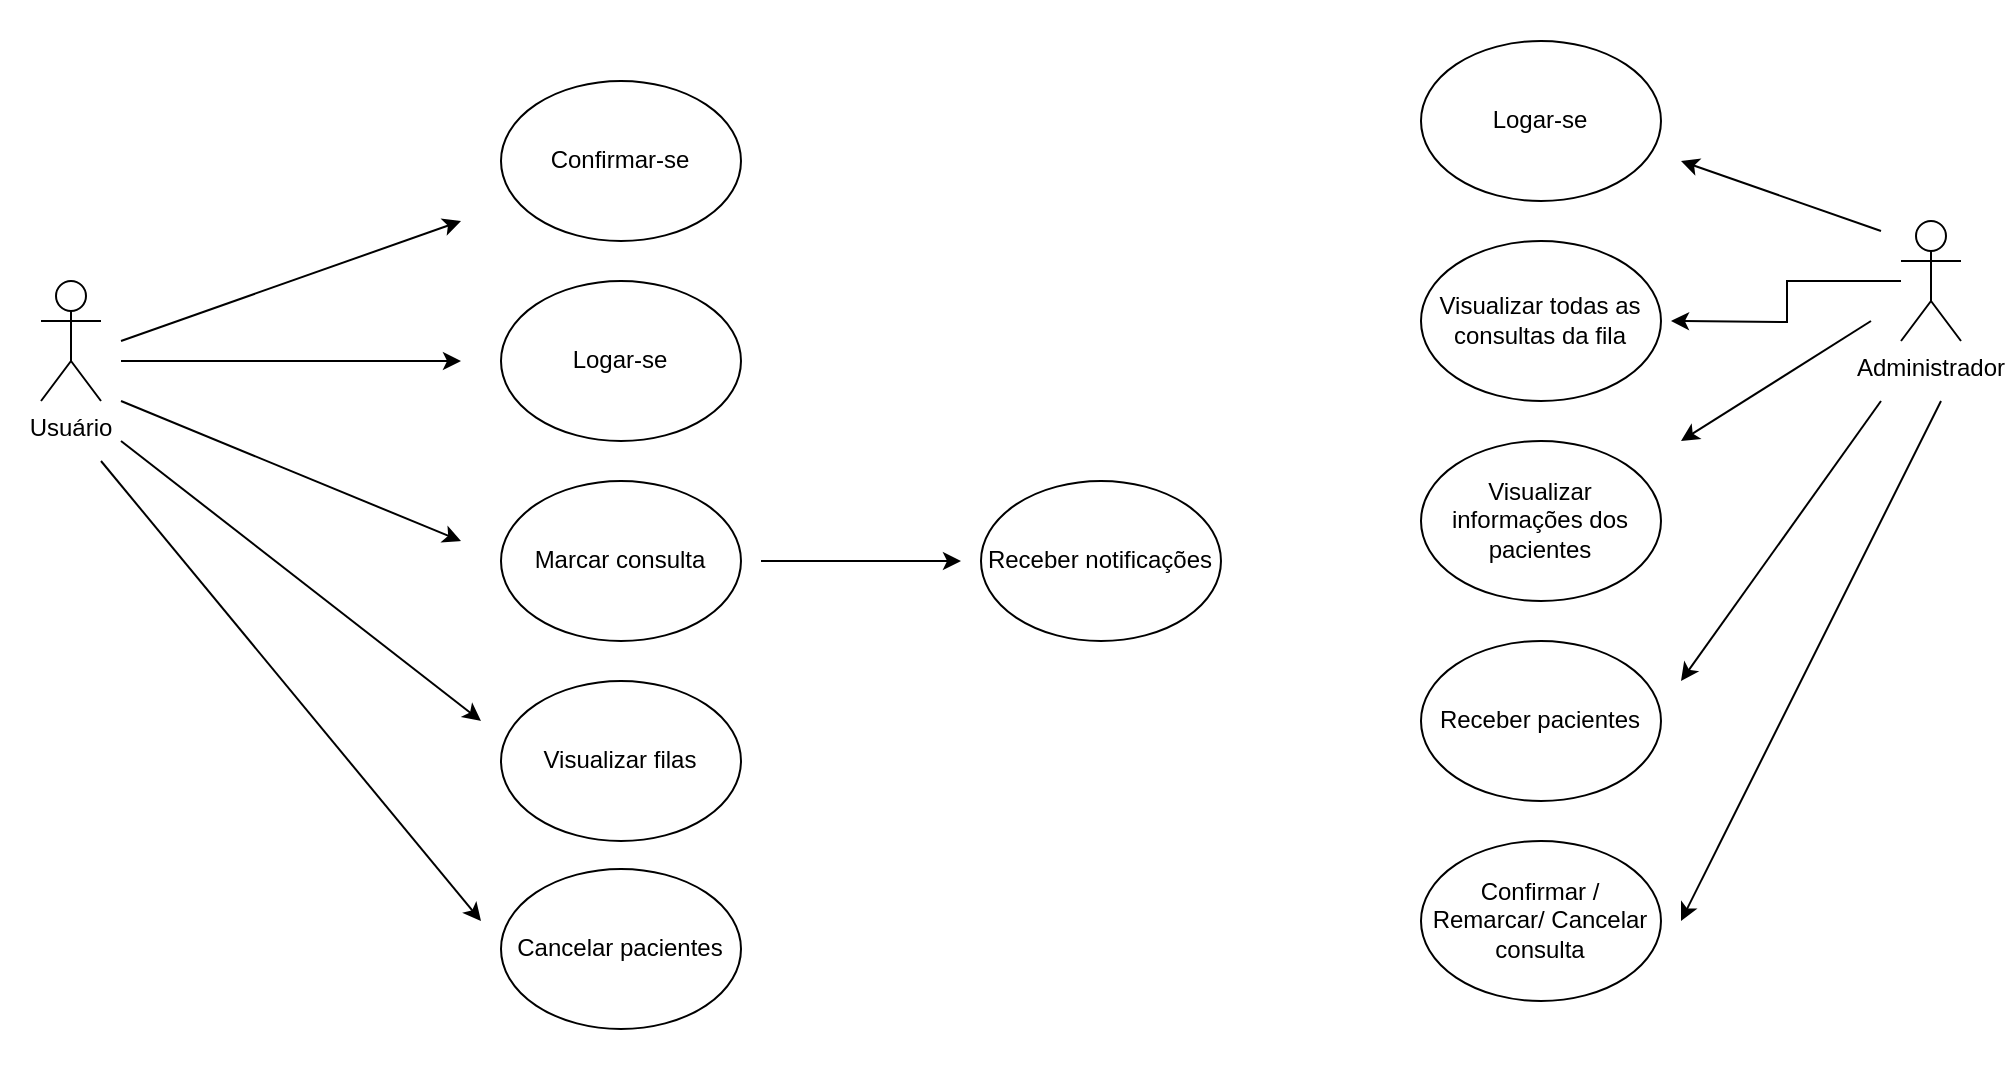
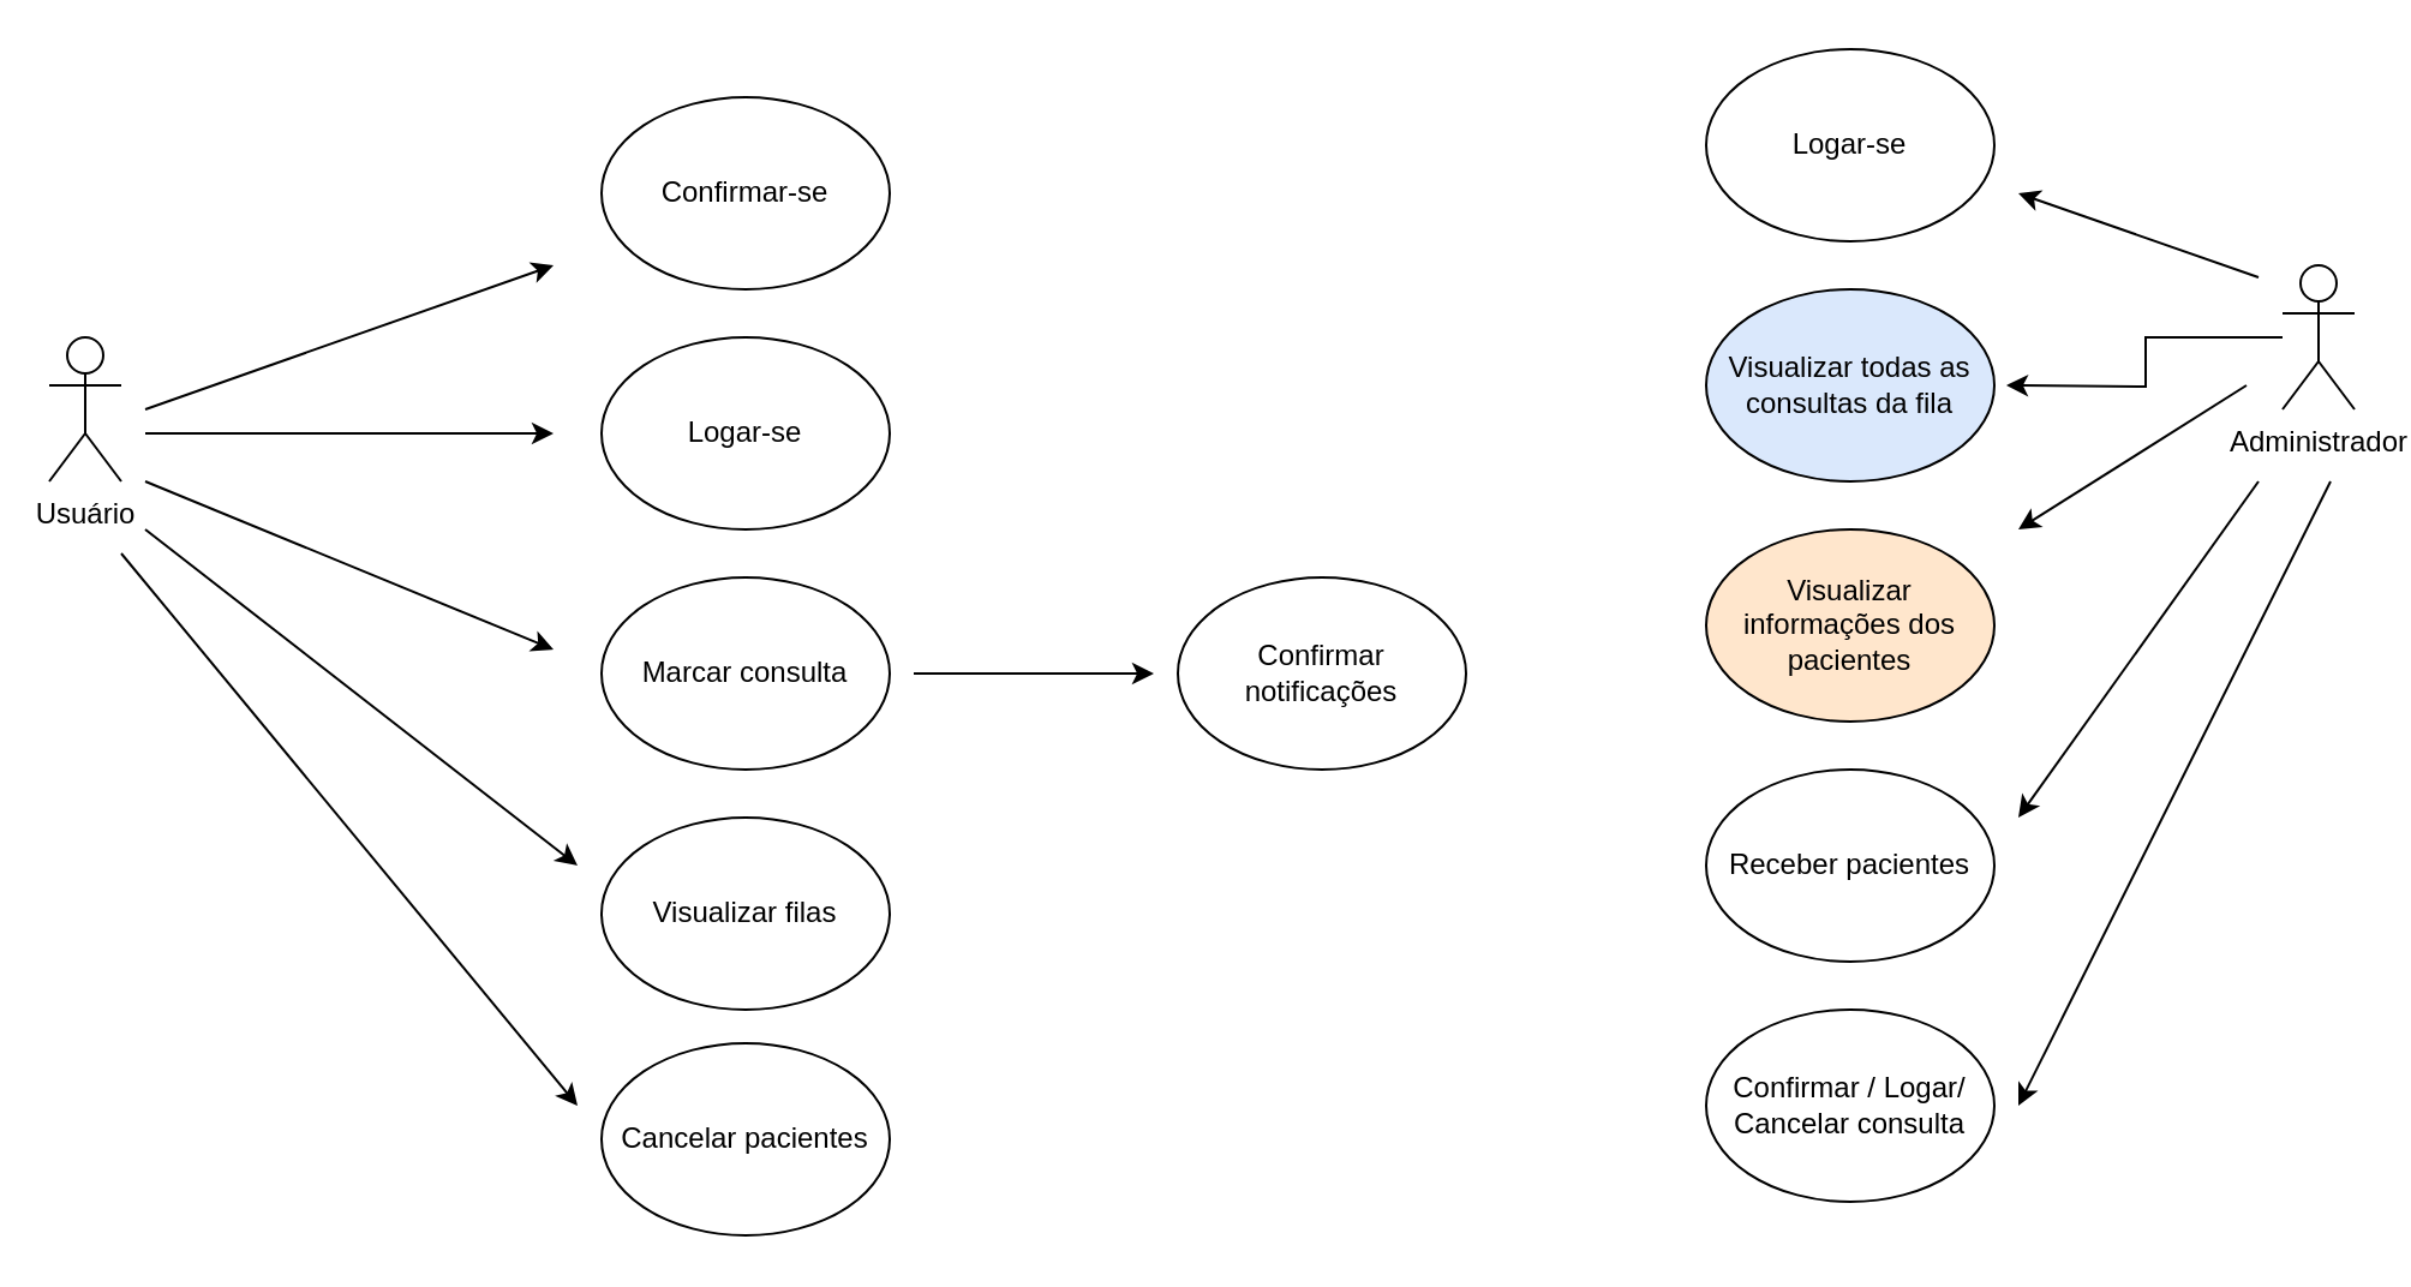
  <mxCell id="0" />
  <mxCell id="1" parent="0" />
  <mxCell id="2" value="Usuário" style="shape=umlActor;verticalLabelPosition=bottom;verticalAlign=top;html=1;outlineConnect=0;" parent="1" vertex="1"><mxGeometry x="20" y="140" width="30" height="60" as="geometry" /></mxCell>
  <mxCell id="3" value="Confirmar-se" style="ellipse;whiteSpace=wrap;html=1;" parent="1" vertex="1"><mxGeometry x="250" y="40" width="120" height="80" as="geometry" /></mxCell>
  <mxCell id="4" style="edgeStyle=orthogonalEdgeStyle;rounded=0;orthogonalLoop=1;jettySize=auto;html=1;" parent="1" source="5" edge="1"><mxGeometry relative="1" as="geometry"><mxPoint x="835" y="160" as="targetPoint" /></mxGeometry></mxCell>
  <mxCell id="5" value="Administrador" style="shape=umlActor;verticalLabelPosition=bottom;verticalAlign=top;html=1;outlineConnect=0;" parent="1" vertex="1"><mxGeometry x="950" y="110" width="30" height="60" as="geometry" /></mxCell>
  <mxCell id="6" value="Logar-se" style="ellipse;whiteSpace=wrap;html=1;" parent="1" vertex="1"><mxGeometry x="250" y="140" width="120" height="80" as="geometry" /></mxCell>
  <mxCell id="7" value="Marcar consulta" style="ellipse;whiteSpace=wrap;html=1;" parent="1" vertex="1"><mxGeometry x="250" y="240" width="120" height="80" as="geometry" /></mxCell>
- <mxCell id="8" value="Visualizar todas as consultas da fila" style="ellipse;whiteSpace=wrap;html=1;" parent="1" vertex="1"><mxGeometry x="710" y="120" width="120" height="80" as="geometry" /></mxCell>
+ <mxCell id="8" value="Visualizar todas as consultas da fila" style="ellipse;whiteSpace=wrap;html=1;fillColor=#dae8fc;" parent="1" vertex="1"><mxGeometry x="710" y="120" width="120" height="80" as="geometry" /></mxCell>
  <mxCell id="9" value="" style="endArrow=classic;html=1;rounded=0;" parent="1" edge="1"><mxGeometry width="50" height="50" relative="1" as="geometry"><mxPoint x="60" y="170" as="sourcePoint" /><mxPoint x="230" y="110" as="targetPoint" /></mxGeometry></mxCell>
  <mxCell id="10" value="" style="endArrow=classic;html=1;rounded=0;" parent="1" edge="1"><mxGeometry width="50" height="50" relative="1" as="geometry"><mxPoint x="60" y="180" as="sourcePoint" /><mxPoint x="230" y="180" as="targetPoint" /></mxGeometry></mxCell>
  <mxCell id="11" value="" style="endArrow=classic;html=1;rounded=0;" parent="1" edge="1"><mxGeometry width="50" height="50" relative="1" as="geometry"><mxPoint x="60" y="200" as="sourcePoint" /><mxPoint x="230" y="270" as="targetPoint" /></mxGeometry></mxCell>
  <mxCell id="12" value="" style="endArrow=classic;html=1;rounded=0;" parent="1" edge="1"><mxGeometry width="50" height="50" relative="1" as="geometry"><mxPoint x="60" y="220" as="sourcePoint" /><mxPoint x="240" y="360" as="targetPoint" /></mxGeometry></mxCell>
  <mxCell id="13" value="Visualizar filas" style="ellipse;whiteSpace=wrap;html=1;" parent="1" vertex="1"><mxGeometry x="250" y="340" width="120" height="80" as="geometry" /></mxCell>
  <mxCell id="14" value="" style="endArrow=classic;html=1;rounded=0;" parent="1" edge="1"><mxGeometry width="50" height="50" relative="1" as="geometry"><mxPoint x="935" y="160" as="sourcePoint" /><mxPoint x="840" y="220" as="targetPoint" /></mxGeometry></mxCell>
- <mxCell id="15" value="Visualizar informações dos pacientes" style="ellipse;whiteSpace=wrap;html=1;" parent="1" vertex="1"><mxGeometry x="710" y="220" width="120" height="80" as="geometry" /></mxCell>
+ <mxCell id="15" value="Visualizar informações dos pacientes" style="ellipse;whiteSpace=wrap;html=1;fillColor=#ffe6cc;" parent="1" vertex="1"><mxGeometry x="710" y="220" width="120" height="80" as="geometry" /></mxCell>
  <mxCell id="16" value="" style="endArrow=classic;html=1;rounded=0;" parent="1" edge="1"><mxGeometry width="50" height="50" relative="1" as="geometry"><mxPoint x="50" y="230" as="sourcePoint" /><mxPoint x="240" y="460" as="targetPoint" /></mxGeometry></mxCell>
  <mxCell id="17" value="Cancelar pacientes" style="ellipse;whiteSpace=wrap;html=1;" parent="1" vertex="1"><mxGeometry x="250" y="434" width="120" height="80" as="geometry" /></mxCell>
  <mxCell id="18" value="" style="endArrow=classic;html=1;rounded=0;" parent="1" edge="1"><mxGeometry width="50" height="50" relative="1" as="geometry"><mxPoint x="380" y="280" as="sourcePoint" /><mxPoint x="480" y="280" as="targetPoint" /></mxGeometry></mxCell>
- <mxCell id="19" value="Receber notificações" style="ellipse;whiteSpace=wrap;html=1;" parent="1" vertex="1"><mxGeometry x="490" y="240" width="120" height="80" as="geometry" /></mxCell>
+ <mxCell id="19" value="Confirmar notificações" style="ellipse;whiteSpace=wrap;html=1;" parent="1" vertex="1"><mxGeometry x="490" y="240" width="120" height="80" as="geometry" /></mxCell>
  <mxCell id="20" value="" style="endArrow=classic;html=1;rounded=0;" parent="1" edge="1"><mxGeometry width="50" height="50" relative="1" as="geometry"><mxPoint x="940" y="115" as="sourcePoint" /><mxPoint x="840" y="80" as="targetPoint" /></mxGeometry></mxCell>
  <mxCell id="21" value="Logar-se" style="ellipse;whiteSpace=wrap;html=1;" parent="1" vertex="1"><mxGeometry x="710" width="120" height="80" as="geometry" y="20" /></mxCell>
  <mxCell id="22" value="" style="endArrow=classic;html=1;rounded=0;" parent="1" edge="1"><mxGeometry width="50" height="50" relative="1" as="geometry"><mxPoint x="940" y="200" as="sourcePoint" /><mxPoint x="840" y="340" as="targetPoint" /></mxGeometry></mxCell>
  <mxCell id="23" value="Receber pacientes" style="ellipse;whiteSpace=wrap;html=1;" parent="1" vertex="1"><mxGeometry x="710" y="320" width="120" height="80" as="geometry" /></mxCell>
- <mxCell id="24" value="Confirmar / Remarcar/ Cancelar consulta" style="ellipse;whiteSpace=wrap;html=1;" parent="1" vertex="1"><mxGeometry x="710" y="420" width="120" height="80" as="geometry" /></mxCell>
+ <mxCell id="24" value="Confirmar / Logar/ Cancelar consulta" style="ellipse;whiteSpace=wrap;html=1;" parent="1" vertex="1"><mxGeometry x="710" y="420" width="120" height="80" as="geometry" /></mxCell>
  <mxCell id="25" value="" style="endArrow=classic;html=1;rounded=0;" parent="1" edge="1"><mxGeometry width="50" height="50" relative="1" as="geometry"><mxPoint x="970" y="200" as="sourcePoint" /><mxPoint x="840" y="460" as="targetPoint" /></mxGeometry></mxCell>
